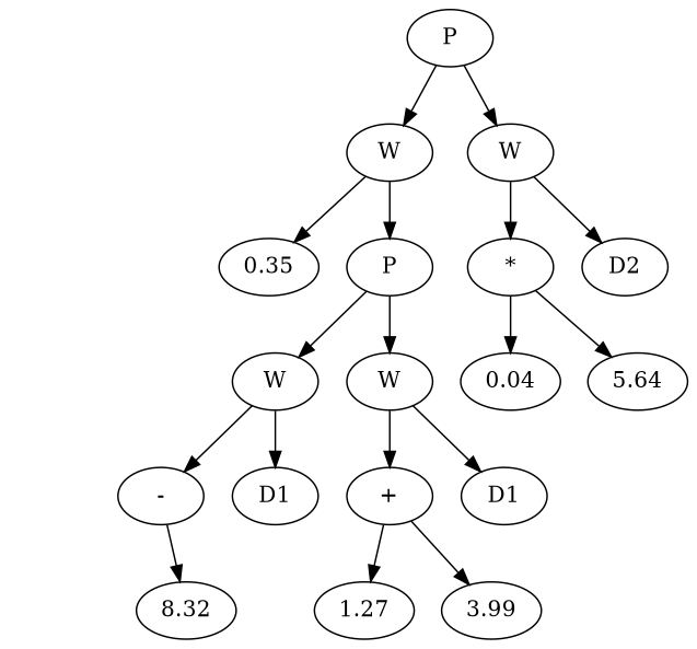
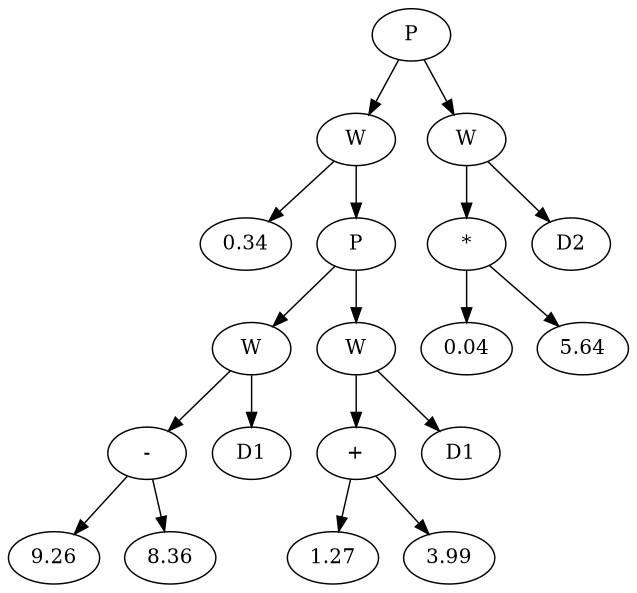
  digraph {
    n1 [label=P]
    n2 [label=W]
    n3 [label=W]
-   n4 [label=0.35]
+   n4 [label=0.34]
    n5 [label=P]
    n6 [label="*"]
    n7 [label=D2]
    n8 [label=W]
    n9 [label=W]
    n10 [label="-"]
    n11 [label=D1]
    n12 [label="+"]
    n13 [label=D1]
-   n15 [label=8.32]
+   n14 [label=9.26]
+   n15 [label=8.36]
    n16 [label=1.27]
    n17 [label=3.99]
    n18 [label=0.04]
    n19 [label=5.64]
    n1 -> n2
    n1 -> n3
    n2 -> n4
    n2 -> n5
    n3 -> n6
    n3 -> n7
    n5 -> n8
    n5 -> n9
    n6 -> n18
    n6 -> n19
    n8 -> n10
    n8 -> n11
    n9 -> n12
    n9 -> n13
+   n10 -> n14
    n10 -> n15
    n12 -> n16
    n12 -> n17
  }
